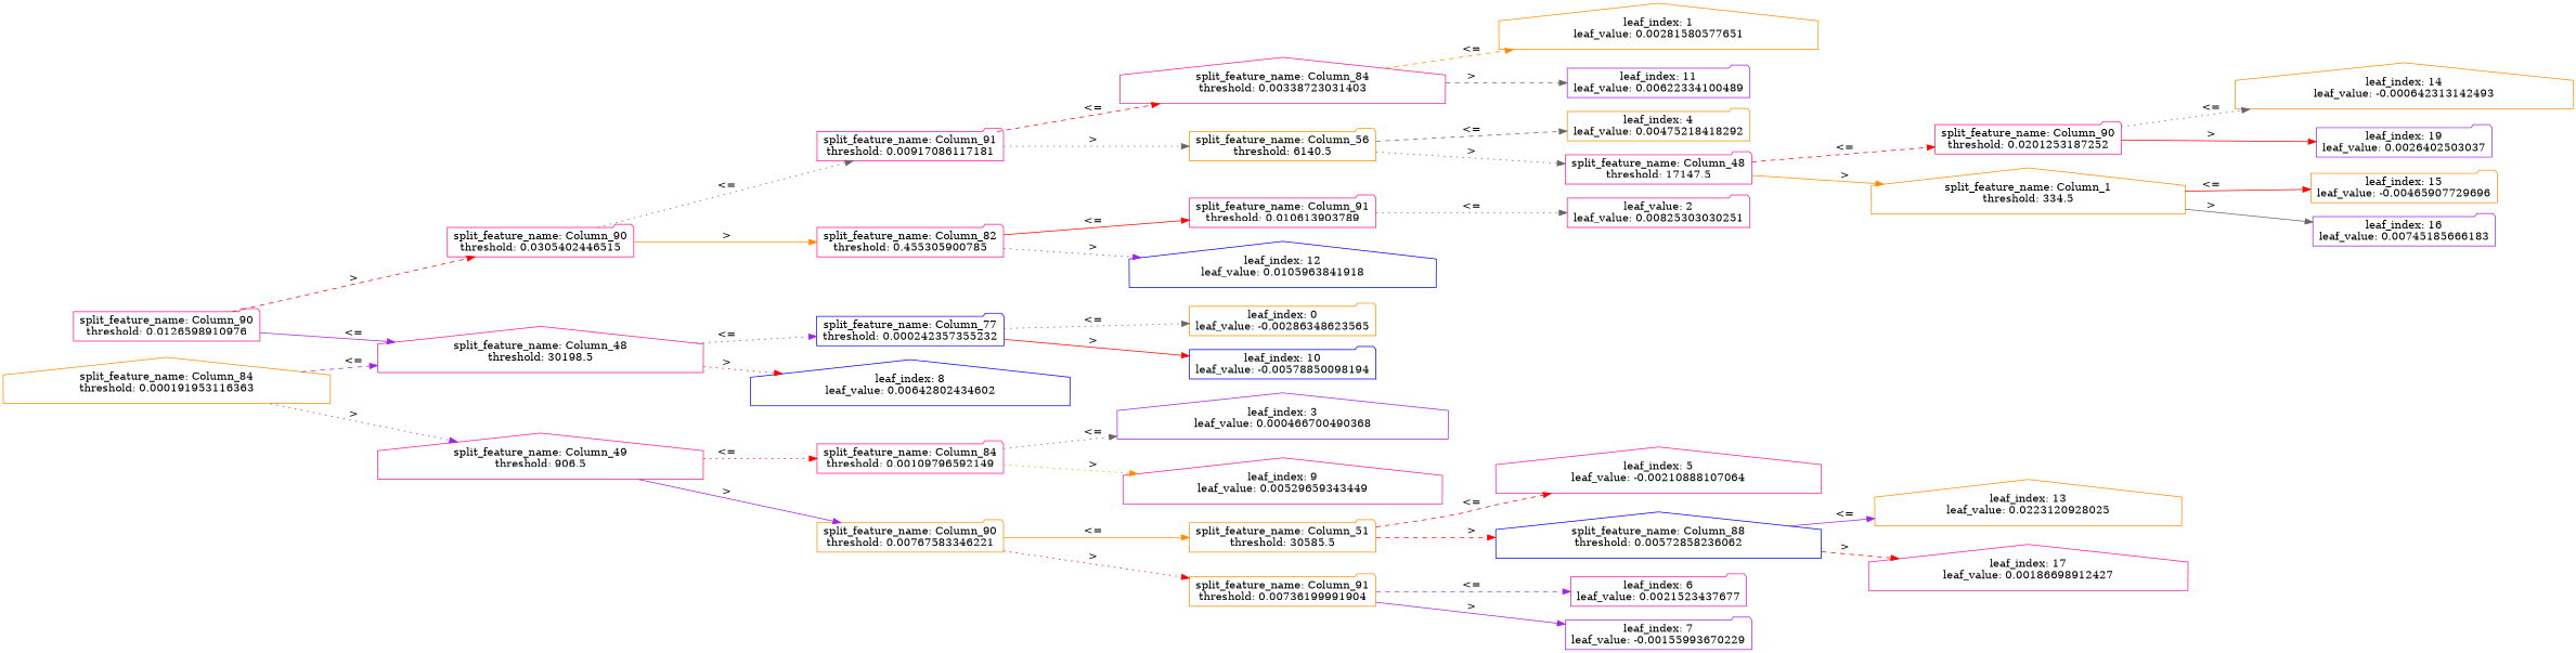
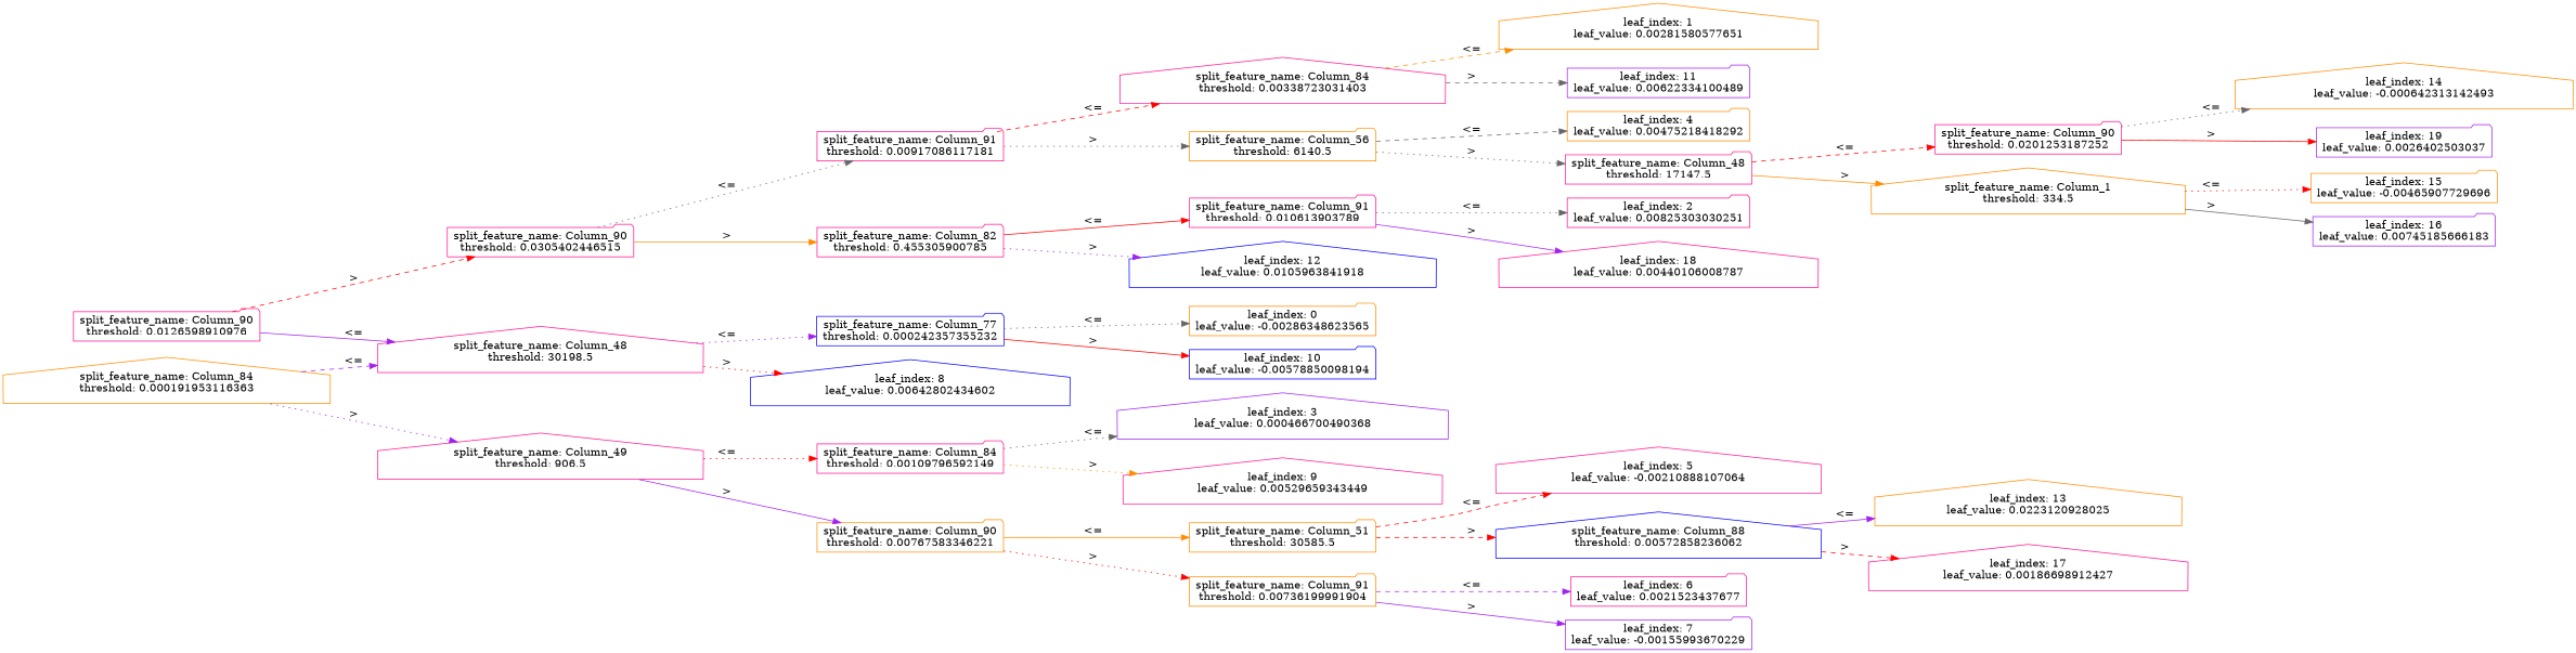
  digraph {
    rankdir=LR
    node [color=deeppink shape=folder]
    edge [color=red style=dotted]
    n1 [label="split_feature_name: Column_90\nthreshold: 0.0126598910976"]
    n2 [label="split_feature_name: Column_90\nthreshold: 0.0305402446515"]
    n3 [label="split_feature_name: Column_48\nthreshold: 30198.5" shape=house]
    n4 [color=darkorange label="split_feature_name: Column_84\nthreshold: 0.000191953116363" shape=house]
    n5 [label="split_feature_name: Column_49\nthreshold: 906.5" shape=house]
    n6 [label="split_feature_name: Column_91\nthreshold: 0.00917086117181"]
    n7 [label="split_feature_name: Column_82\nthreshold: 0.455305900785"]
    n8 [color=blue label="split_feature_name: Column_77\nthreshold: 0.000242357355232"]
    n9 [color=blue label="leaf_index: 8\nleaf_value: 0.00642802434602" shape=house]
    n10 [label="split_feature_name: Column_84\nthreshold: 0.00109796592149"]
    n11 [color=darkorange label="split_feature_name: Column_90\nthreshold: 0.00767583346221"]
    n12 [color=darkorange label="leaf_index: 0\nleaf_value: -0.00286348623565"]
    n13 [color=blue label="leaf_index: 10\nleaf_value: -0.00578850098194"]
    n14 [color=purple label="leaf_index: 3\nleaf_value: 0.000466700490368" shape=house]
    n15 [label="leaf_index: 9\nleaf_value: 0.00529659343449" shape=house]
    n16 [color=darkorange label="split_feature_name: Column_51\nthreshold: 30585.5"]
    n17 [color=darkorange label="split_feature_name: Column_91\nthreshold: 0.00736199991904"]
    n18 [label="leaf_index: 5\nleaf_value: -0.00210888107064" shape=house]
    n19 [color=blue label="split_feature_name: Column_88\nthreshold: 0.00572858236062" shape=house]
    n20 [label="leaf_index: 6\nleaf_value: 0.0021523437677"]
    n21 [color=purple label="leaf_index: 7\nleaf_value: -0.00155993670229"]
    n22 [color=darkorange label="leaf_index: 13\nleaf_value: 0.0223120928025" shape=house]
    n23 [label="leaf_index: 17\nleaf_value: 0.00186698912427" shape=house]
    n24 [label="split_feature_name: Column_84\nthreshold: 0.00338723031403" shape=house]
    n25 [color=darkorange label="split_feature_name: Column_56\nthreshold: 6140.5"]
    n26 [label="split_feature_name: Column_91\nthreshold: 0.010613903789"]
    n27 [color=blue label="leaf_index: 12\nleaf_value: 0.0105963841918" shape=house]
    n28 [color=darkorange label="leaf_index: 1\nleaf_value: 0.00281580577651" shape=house]
    n29 [color=purple label="leaf_index: 11\nleaf_value: 0.00622334100489"]
    n30 [color=darkorange label="leaf_index: 4\nleaf_value: 0.00475218418292"]
    n31 [label="split_feature_name: Column_48\nthreshold: 17147.5"]
    n32 [label="split_feature_name: Column_90\nthreshold: 0.0201253187252"]
    n33 [color=darkorange label="split_feature_name: Column_1\nthreshold: 334.5" shape=house]
    n34 [color=darkorange label="leaf_index: 14\nleaf_value: -0.000642313142493" shape=house]
    n35 [color=purple label="leaf_index: 19\nleaf_value: 0.0026402503037"]
    n36 [color=darkorange label="leaf_index: 15\nleaf_value: -0.00465907729696"]
    n37 [color=purple label="leaf_index: 16\nleaf_value: 0.00745185666183"]
-   n38 [label="leaf_value: 2\nleaf_value: 0.00825303030251"]
+   n38 [label="leaf_index: 2\nleaf_value: 0.00825303030251"]
+   n39 [label="leaf_index: 18\nleaf_value: 0.00440106008787" shape=house]
    n1 -> n2 [label=">" style=dashed]
    n1 -> n3 [color=purple label="<=" style=solid]
    n2 -> n6 [color=gray40 label="<="]
    n2 -> n7 [color=darkorange label=">" style=solid]
    n3 -> n8 [color=purple label="<="]
    n3 -> n9 [label=">"]
    n4 -> n3 [color=purple label="<=" style=dashed]
    n4 -> n5 [color=purple label=">"]
    n5 -> n10 [label="<="]
    n5 -> n11 [color=purple label=">" style=solid]
    n6 -> n24 [label="<=" style=dashed]
    n6 -> n25 [color=gray40 label=">"]
    n7 -> n26 [label="<=" style=solid]
    n7 -> n27 [color=purple label=">"]
    n8 -> n12 [color=gray40 label="<="]
    n8 -> n13 [label=">" style=solid]
    n10 -> n14 [color=gray40 label="<="]
    n10 -> n15 [color=darkorange label=">"]
    n11 -> n16 [color=darkorange label="<=" style=solid]
    n11 -> n17 [label=">"]
    n16 -> n18 [label="<=" style=dashed]
    n16 -> n19 [label=">" style=dashed]
    n17 -> n20 [color=purple label="<=" style=dashed]
    n17 -> n21 [color=purple label=">" style=solid]
    n19 -> n22 [color=purple label="<=" style=solid]
    n19 -> n23 [label=">" style=dashed]
    n24 -> n28 [color=darkorange label="<=" style=dashed]
    n24 -> n29 [color=gray40 label=">" style=dashed]
    n25 -> n30 [color=gray40 label="<=" style=dashed]
    n25 -> n31 [color=gray40 label=">"]
    n26 -> n38 [color=gray40 label="<="]
+   n26 -> n39 [color=purple label=">" style=solid]
    n31 -> n32 [label="<=" style=dashed]
    n31 -> n33 [color=darkorange label=">" style=solid]
    n32 -> n34 [color=gray40 label="<="]
    n32 -> n35 [label=">" style=solid]
-   n33 -> n36 [label="<=" style=solid]
+   n33 -> n36 [label="<="]
    n33 -> n37 [color=gray40 label=">" style=solid]
  }
